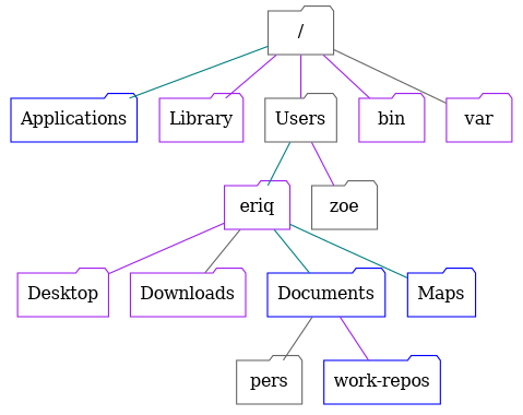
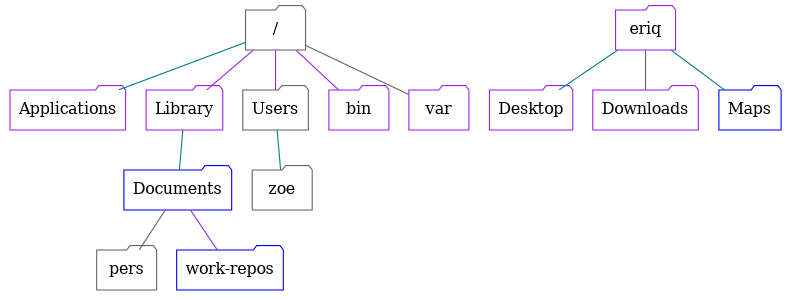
  graph {
    node [color=purple shape=folder]
    edge [color=teal]
    "/" [color=gray40]
-   Applications [color=blue]
+   Applications
    Library
    Users [color=gray40]
    bin
    var
    eriq
    zoe [color=gray40]
    Desktop
    Downloads
    Documents [color=blue]
    Maps [color=blue]
    pers [color=gray40]
    n14 [color=blue label="work-repos"]
    "/" -- Applications
    "/" -- Library [color=purple]
    "/" -- Users [color=purple]
    "/" -- bin [color=purple]
    "/" -- var [color=gray40]
-   Users -- eriq
-   Users -- zoe [color=purple]
-   eriq -- Desktop [color=purple]
+   Users -- zoe
+   eriq -- Desktop
    eriq -- Downloads [color=gray40]
-   eriq -- Documents
+   Library -- Documents
    eriq -- Maps
    Documents -- pers [color=gray40]
    Documents -- n14 [color=purple]
  }
